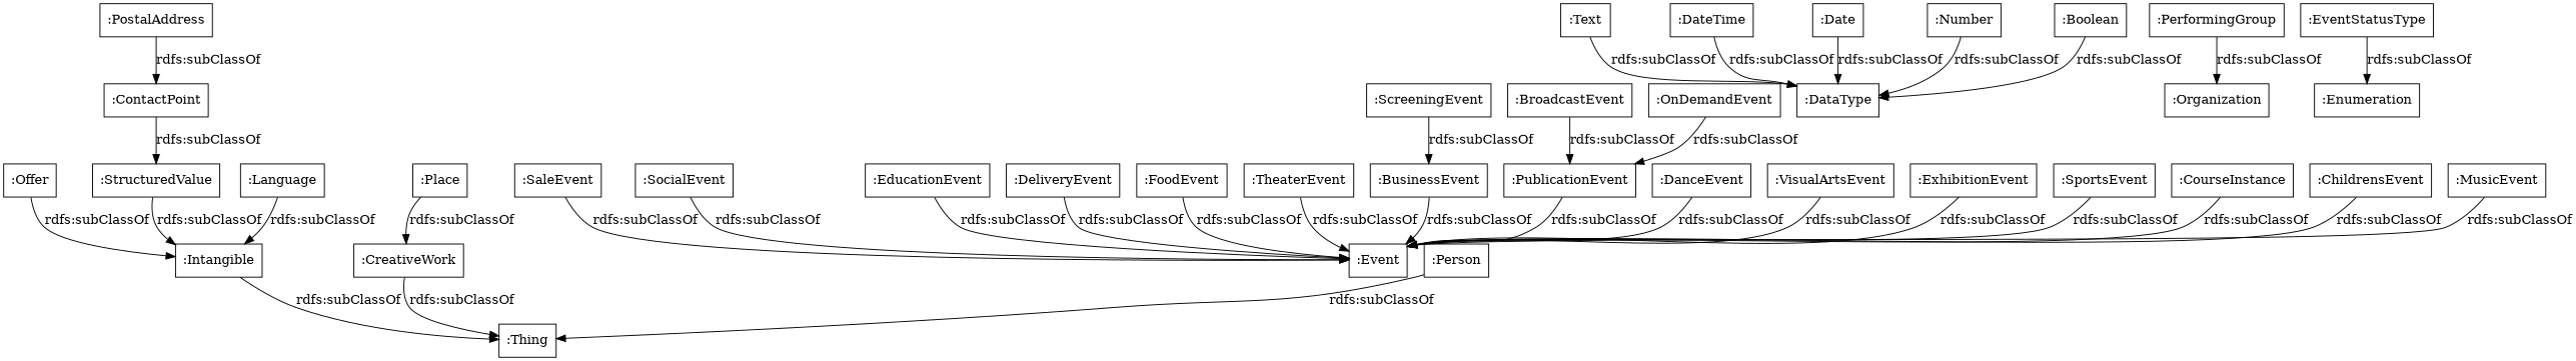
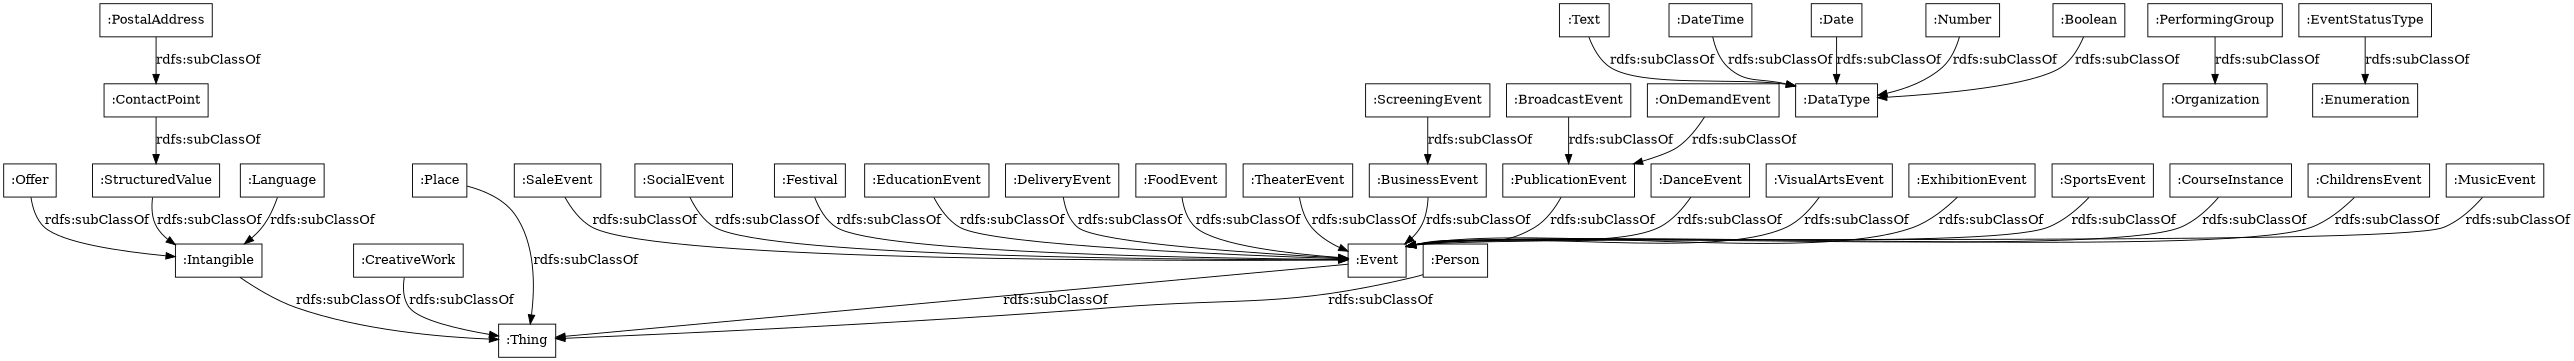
  digraph {
    rankdir=TB
    node [color=black shape=rectangle]
    ":ExhibitionEvent"
    ":Event"
    ":Thing"
    ":SportsEvent"
    ":CourseInstance"
    ":Intangible"
    ":ChildrensEvent"
    ":MusicEvent"
    ":Text"
    ":DataType"
    ":SaleEvent"
    ":SocialEvent"
+   ":Festival"
    ":ContactPoint"
    ":StructuredValue"
    ":EducationEvent"
    ":Language"
    ":Offer"
    ":PostalAddress"
    ":CreativeWork"
    ":DateTime"
    ":Person"
    ":DeliveryEvent"
    ":FoodEvent"
    ":TheaterEvent"
    ":PerformingGroup"
    ":Organization"
    ":BusinessEvent"
    ":Place"
    ":BroadcastEvent"
    ":PublicationEvent"
    ":Date"
    ":EventStatusType"
    ":Enumeration"
    ":DanceEvent"
    ":ScreeningEvent"
    ":Number"
    ":VisualArtsEvent"
    ":Boolean"
    ":OnDemandEvent"
    ":ExhibitionEvent" -> ":Event" [label="rdfs:subClassOf"]
+   ":Event" -> ":Thing" [label="rdfs:subClassOf"]
    ":SportsEvent" -> ":Event" [label="rdfs:subClassOf"]
    ":CourseInstance" -> ":Event" [label="rdfs:subClassOf"]
    ":Intangible" -> ":Thing" [label="rdfs:subClassOf"]
    ":ChildrensEvent" -> ":Event" [label="rdfs:subClassOf"]
    ":MusicEvent" -> ":Event" [label="rdfs:subClassOf"]
    ":Text" -> ":DataType" [label="rdfs:subClassOf"]
    ":SaleEvent" -> ":Event" [label="rdfs:subClassOf"]
    ":SocialEvent" -> ":Event" [label="rdfs:subClassOf"]
+   ":Festival" -> ":Event" [label="rdfs:subClassOf"]
    ":ContactPoint" -> ":StructuredValue" [label="rdfs:subClassOf"]
    ":StructuredValue" -> ":Intangible" [label="rdfs:subClassOf"]
    ":EducationEvent" -> ":Event" [label="rdfs:subClassOf"]
    ":Language" -> ":Intangible" [label="rdfs:subClassOf"]
    ":Offer" -> ":Intangible" [label="rdfs:subClassOf"]
    ":PostalAddress" -> ":ContactPoint" [label="rdfs:subClassOf"]
    ":CreativeWork" -> ":Thing" [label="rdfs:subClassOf"]
    ":DateTime" -> ":DataType" [label="rdfs:subClassOf"]
    ":Person" -> ":Thing" [label="rdfs:subClassOf"]
    ":DeliveryEvent" -> ":Event" [label="rdfs:subClassOf"]
    ":FoodEvent" -> ":Event" [label="rdfs:subClassOf"]
    ":TheaterEvent" -> ":Event" [label="rdfs:subClassOf"]
    ":PerformingGroup" -> ":Organization" [label="rdfs:subClassOf"]
    ":BusinessEvent" -> ":Event" [label="rdfs:subClassOf"]
-   ":Place" -> ":CreativeWork" [label="rdfs:subClassOf"]
+   ":Place" -> ":Thing" [label="rdfs:subClassOf"]
    ":BroadcastEvent" -> ":PublicationEvent" [label="rdfs:subClassOf"]
    ":PublicationEvent" -> ":Event" [label="rdfs:subClassOf"]
    ":Date" -> ":DataType" [label="rdfs:subClassOf"]
    ":EventStatusType" -> ":Enumeration" [label="rdfs:subClassOf"]
    ":DanceEvent" -> ":Event" [label="rdfs:subClassOf"]
    ":ScreeningEvent" -> ":BusinessEvent" [label="rdfs:subClassOf"]
    ":Number" -> ":DataType" [label="rdfs:subClassOf"]
    ":VisualArtsEvent" -> ":Event" [label="rdfs:subClassOf"]
    ":Boolean" -> ":DataType" [label="rdfs:subClassOf"]
    ":OnDemandEvent" -> ":PublicationEvent" [label="rdfs:subClassOf"]
  }
